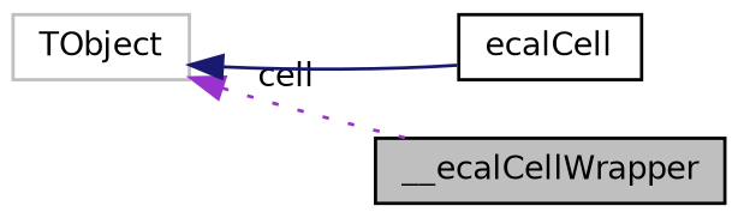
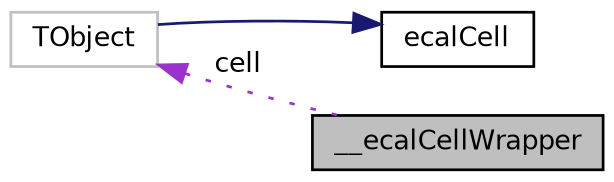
  digraph {
    rankdir=LR
    node [color=black fillcolor=white fontname=Helvetica fontsize=10 shape=record style=filled]
    edge [dir=back fontname=Helvetica fontsize=10 labelfontname=Helvetica labelfontsize=10]
    n1 [fillcolor=grey75 fontcolor=black height=0.2 label=__ecalCellWrapper width=0.4]
    n2 [height=0.2 label=ecalCell width=0.4]
    n3 [color=grey75 height=0.2 label=TObject width=0.4]
    n3 -> n1 [color=darkorchid3 label=" cell" style=dotted]
-   n3 -> n2 [color=midnightblue style=solid]
+   n2 -> n3 [color=midnightblue style=solid]
  }
